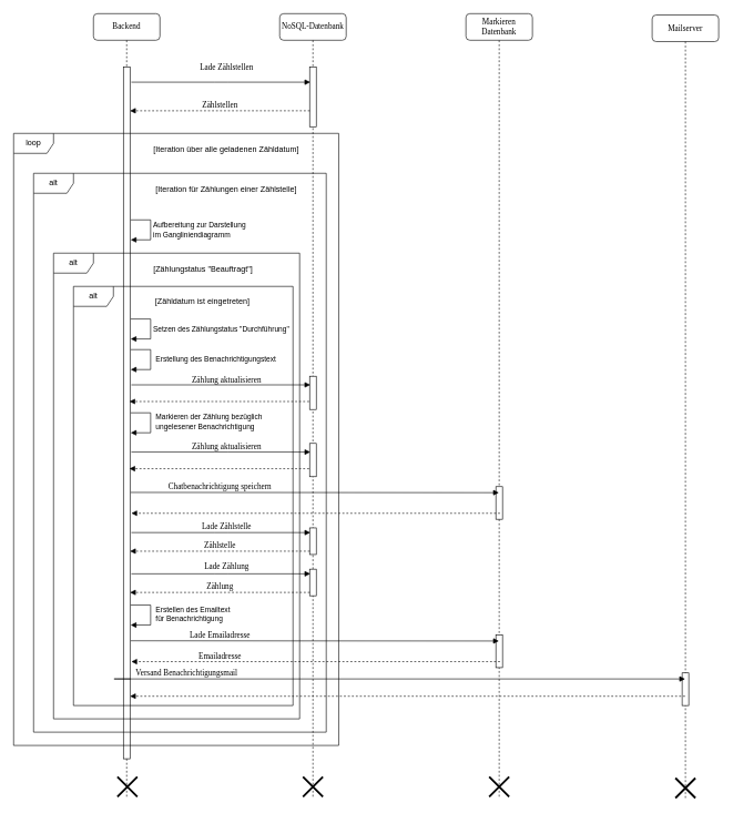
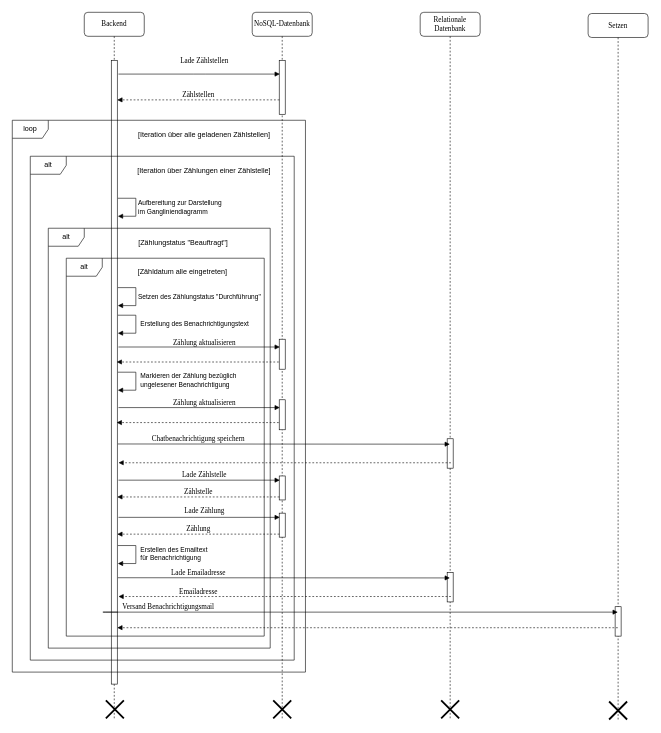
  <mxCell id="0" />
  <mxCell id="1" parent="0" />
  <mxCell id="2" value="Backend" style="shape=umlLifeline;perimeter=lifelinePerimeter;whiteSpace=wrap;html=1;container=1;collapsible=0;recursiveResize=0;outlineConnect=0;rounded=1;shadow=0;comic=0;labelBackgroundColor=none;strokeWidth=1;fontFamily=Verdana;fontSize=12;align=center;" parent="1" vertex="1"><mxGeometry x="140" y="20" width="100" height="1180" as="geometry" /></mxCell>
  <mxCell id="3" value="" style="html=1;points=[];perimeter=orthogonalPerimeter;rounded=0;shadow=0;comic=0;labelBackgroundColor=none;strokeWidth=1;fontFamily=Verdana;fontSize=12;align=center;" parent="2" vertex="1"><mxGeometry x="45" y="80" width="10" height="1040" as="geometry" /></mxCell>
  <mxCell id="4" value="" style="shape=umlDestroy;whiteSpace=wrap;html=1;strokeWidth=3;targetShapes=umlLifeline;" parent="2" vertex="1"><mxGeometry x="36" y="1147" width="30" height="30" as="geometry" /></mxCell>
  <mxCell id="5" value="NoSQL-Datenbank" style="shape=umlLifeline;perimeter=lifelinePerimeter;whiteSpace=wrap;html=1;container=1;collapsible=0;recursiveResize=0;outlineConnect=0;rounded=1;shadow=0;comic=0;labelBackgroundColor=none;strokeWidth=1;fontFamily=Verdana;fontSize=12;align=center;" parent="1" vertex="1"><mxGeometry x="420" y="20" width="100" height="1180" as="geometry" /></mxCell>
  <mxCell id="6" value="" style="shape=umlDestroy;whiteSpace=wrap;html=1;strokeWidth=3;targetShapes=umlLifeline;" parent="5" vertex="1"><mxGeometry x="35" y="1147" width="30" height="30" as="geometry" /></mxCell>
  <mxCell id="7" value="" style="html=1;points=[];perimeter=orthogonalPerimeter;rounded=0;shadow=0;comic=0;labelBackgroundColor=none;strokeWidth=1;fontFamily=Verdana;fontSize=12;align=center;" parent="5" vertex="1"><mxGeometry x="45" y="80" width="10" height="90" as="geometry" /></mxCell>
  <mxCell id="8" value="loop" style="shape=umlFrame;whiteSpace=wrap;html=1;pointerEvents=0;" parent="5" vertex="1"><mxGeometry x="-400" y="180" width="488.75" height="920" as="geometry" /></mxCell>
  <mxCell id="9" value="alt" style="shape=umlFrame;whiteSpace=wrap;html=1;pointerEvents=0;" parent="5" vertex="1"><mxGeometry x="-370" y="240" width="440" height="840" as="geometry" /></mxCell>
  <mxCell id="10" value="Aufbereitung zur Darstellung&lt;div&gt;im Gangliniendiagramm&lt;/div&gt;" style="html=1;align=left;spacingLeft=2;endArrow=block;rounded=0;edgeStyle=orthogonalEdgeStyle;curved=0;rounded=0;" parent="5" edge="1"><mxGeometry relative="1" as="geometry"><mxPoint x="-224" y="310" as="sourcePoint" /><Array as="points"><mxPoint x="-194" y="310" /><mxPoint x="-194" y="340" /></Array><mxPoint x="-224" y="340" as="targetPoint" /><mxPoint as="offset" /></mxGeometry></mxCell>
- <mxCell id="11" value="[Iteration über alle geladenen Zähldatum]" style="text;html=1;strokeColor=none;fillColor=none;align=center;verticalAlign=middle;whiteSpace=wrap;rounded=0;" parent="5" vertex="1"><mxGeometry x="-200" y="190" width="240" height="30" as="geometry" /></mxCell>
- <mxCell id="12" value="[Iteration für Zählungen einer Zählstelle]" style="text;html=1;strokeColor=none;fillColor=none;align=center;verticalAlign=middle;whiteSpace=wrap;rounded=0;" parent="5" vertex="1"><mxGeometry x="-195" y="250" width="230" height="30" as="geometry" /></mxCell>
+ <mxCell id="11" value="[Iteration über alle geladenen Zählstellen]" style="text;html=1;strokeColor=none;fillColor=none;align=center;verticalAlign=middle;whiteSpace=wrap;rounded=0;" parent="5" vertex="1"><mxGeometry x="-200" y="190" width="240" height="30" as="geometry" /></mxCell>
+ <mxCell id="12" value="[Iteration über Zählungen einer Zählstelle]" style="text;html=1;strokeColor=none;fillColor=none;align=center;verticalAlign=middle;whiteSpace=wrap;rounded=0;" parent="5" vertex="1"><mxGeometry x="-195" y="250" width="230" height="30" as="geometry" /></mxCell>
  <mxCell id="13" value="" style="html=1;points=[];perimeter=orthogonalPerimeter;rounded=0;shadow=0;comic=0;labelBackgroundColor=none;strokeWidth=1;fontFamily=Verdana;fontSize=12;align=center;" parent="5" vertex="1"><mxGeometry x="45" y="545" width="10" height="50" as="geometry" /></mxCell>
  <mxCell id="14" value="" style="html=1;points=[];perimeter=orthogonalPerimeter;rounded=0;shadow=0;comic=0;labelBackgroundColor=none;strokeWidth=1;fontFamily=Verdana;fontSize=12;align=center;" vertex="1" parent="5"><mxGeometry x="45" y="773" width="10" height="40" as="geometry" /></mxCell>
  <mxCell id="15" value="Lade Zählstellen" style="html=1;verticalAlign=bottom;endArrow=block;entryX=0;entryY=0;labelBackgroundColor=none;fontFamily=Verdana;fontSize=12;edgeStyle=elbowEdgeStyle;elbow=vertical;" parent="1" edge="1"><mxGeometry x="0.063" y="13" relative="1" as="geometry"><mxPoint x="197" y="123" as="sourcePoint" /><mxPoint as="offset" /><mxPoint x="466" y="123" as="targetPoint" /></mxGeometry></mxCell>
  <mxCell id="16" value="Zählstellen" style="html=1;verticalAlign=bottom;endArrow=block;labelBackgroundColor=none;fontFamily=Verdana;fontSize=12;edgeStyle=elbowEdgeStyle;elbow=vertical;exitX=0.925;exitY=0.55;exitDx=0;exitDy=0;exitPerimeter=0;dashed=1;" parent="1" edge="1"><mxGeometry x="-0.001" relative="1" as="geometry"><mxPoint x="465.25" y="165.97" as="sourcePoint" /><mxPoint as="offset" /><mxPoint x="195" y="165.97" as="targetPoint" /></mxGeometry></mxCell>
  <mxCell id="17" value="alt" style="shape=umlFrame;whiteSpace=wrap;html=1;pointerEvents=0;" parent="1" vertex="1"><mxGeometry x="80" y="380" width="370" height="700" as="geometry" /></mxCell>
  <mxCell id="18" value="[Zählungstatus &quot;Beauftragt&quot;]" style="text;html=1;strokeColor=none;fillColor=none;align=center;verticalAlign=middle;whiteSpace=wrap;rounded=0;" parent="1" vertex="1"><mxGeometry x="200" y="390" width="210" height="30" as="geometry" /></mxCell>
  <mxCell id="19" value="alt" style="shape=umlFrame;whiteSpace=wrap;html=1;pointerEvents=0;" parent="1" vertex="1"><mxGeometry x="110" y="430" width="330" height="630" as="geometry" /></mxCell>
- <mxCell id="20" value="[Zähldatum ist eingetreten]" style="text;html=1;strokeColor=none;fillColor=none;align=center;verticalAlign=middle;whiteSpace=wrap;rounded=0;" parent="1" vertex="1"><mxGeometry x="199" y="438" width="210" height="30" as="geometry" /></mxCell>
+ <mxCell id="20" value="[Zähldatum alle eingetreten]" style="text;html=1;strokeColor=none;fillColor=none;align=center;verticalAlign=middle;whiteSpace=wrap;rounded=0;" parent="1" vertex="1"><mxGeometry x="199" y="438" width="210" height="30" as="geometry" /></mxCell>
  <mxCell id="21" value="Setzen des Zählungstatus &quot;Durchführung&quot;" style="html=1;align=left;spacingLeft=2;endArrow=block;rounded=0;edgeStyle=orthogonalEdgeStyle;curved=0;rounded=0;" parent="1" edge="1"><mxGeometry relative="1" as="geometry"><mxPoint x="196" y="479" as="sourcePoint" /><Array as="points"><mxPoint x="226" y="479" /><mxPoint x="226" y="509" /></Array><mxPoint x="196" y="509" as="targetPoint" /><mxPoint as="offset" /></mxGeometry></mxCell>
  <mxCell id="22" value="Zählung aktualisieren" style="html=1;verticalAlign=bottom;endArrow=block;entryX=0;entryY=0;labelBackgroundColor=none;fontFamily=Verdana;fontSize=12;edgeStyle=elbowEdgeStyle;elbow=horizontal;" parent="1" edge="1"><mxGeometry x="0.063" y="-2" relative="1" as="geometry"><mxPoint x="197" y="578" as="sourcePoint" /><mxPoint as="offset" /><mxPoint x="466" y="578" as="targetPoint" /></mxGeometry></mxCell>
  <mxCell id="23" value="" style="html=1;verticalAlign=bottom;endArrow=block;labelBackgroundColor=none;fontFamily=Verdana;fontSize=12;edgeStyle=elbowEdgeStyle;elbow=vertical;exitX=0.925;exitY=0.55;exitDx=0;exitDy=0;exitPerimeter=0;dashed=1;" parent="1" edge="1"><mxGeometry x="-0.001" relative="1" as="geometry"><mxPoint x="464.25" y="603" as="sourcePoint" /><mxPoint as="offset" /><mxPoint x="194" y="603" as="targetPoint" /></mxGeometry></mxCell>
- <mxCell id="24" value="Markieren&lt;div&gt;Datenbank&lt;/div&gt;" style="shape=umlLifeline;perimeter=lifelinePerimeter;whiteSpace=wrap;html=1;container=1;collapsible=0;recursiveResize=0;outlineConnect=0;rounded=1;shadow=0;comic=0;labelBackgroundColor=none;strokeWidth=1;fontFamily=Verdana;fontSize=12;align=center;" vertex="1" parent="1"><mxGeometry x="700" y="20" width="100" height="1180" as="geometry" /></mxCell>
+ <mxCell id="24" value="Relationale&lt;div&gt;Datenbank&lt;/div&gt;" style="shape=umlLifeline;perimeter=lifelinePerimeter;whiteSpace=wrap;html=1;container=1;collapsible=0;recursiveResize=0;outlineConnect=0;rounded=1;shadow=0;comic=0;labelBackgroundColor=none;strokeWidth=1;fontFamily=Verdana;fontSize=12;align=center;" vertex="1" parent="1"><mxGeometry x="700" y="20" width="100" height="1180" as="geometry" /></mxCell>
  <mxCell id="25" value="" style="shape=umlDestroy;whiteSpace=wrap;html=1;strokeWidth=3;targetShapes=umlLifeline;" vertex="1" parent="24"><mxGeometry x="35" y="1147" width="30" height="30" as="geometry" /></mxCell>
  <mxCell id="26" value="" style="html=1;points=[];perimeter=orthogonalPerimeter;rounded=0;shadow=0;comic=0;labelBackgroundColor=none;strokeWidth=1;fontFamily=Verdana;fontSize=12;align=center;" vertex="1" parent="24"><mxGeometry x="45" y="711" width="10" height="49" as="geometry" /></mxCell>
  <mxCell id="27" value="Erstellung des Benachrichtigungstext" style="html=1;align=left;spacingLeft=2;endArrow=block;rounded=0;edgeStyle=orthogonalEdgeStyle;curved=0;rounded=0;" edge="1" parent="1"><mxGeometry x="-0.022" y="4" relative="1" as="geometry"><mxPoint x="196" y="525" as="sourcePoint" /><Array as="points"><mxPoint x="226" y="525" /><mxPoint x="226" y="555" /></Array><mxPoint x="196" y="555" as="targetPoint" /><mxPoint as="offset" /></mxGeometry></mxCell>
  <mxCell id="28" value="Chatbenachrichtigung speichern" style="html=1;verticalAlign=bottom;endArrow=block;labelBackgroundColor=none;fontFamily=Verdana;fontSize=12;edgeStyle=elbowEdgeStyle;elbow=vertical;exitX=1.1;exitY=0.746;exitDx=0;exitDy=0;exitPerimeter=0;" edge="1" parent="1"><mxGeometry x="-0.516" y="-1" relative="1" as="geometry"><mxPoint x="196" y="739.66" as="sourcePoint" /><mxPoint as="offset" /><mxPoint x="749.5" y="740" as="targetPoint" /></mxGeometry></mxCell>
  <mxCell id="29" value="" style="html=1;verticalAlign=bottom;endArrow=block;labelBackgroundColor=none;fontFamily=Verdana;fontSize=12;edgeStyle=elbowEdgeStyle;elbow=vertical;exitX=0.925;exitY=0.55;exitDx=0;exitDy=0;exitPerimeter=0;dashed=1;entryX=1.1;entryY=0.79;entryDx=0;entryDy=0;entryPerimeter=0;" edge="1" parent="1"><mxGeometry x="-0.001" relative="1" as="geometry"><mxPoint x="751.25" y="771" as="sourcePoint" /><mxPoint as="offset" /><mxPoint x="197" y="771.9" as="targetPoint" /></mxGeometry></mxCell>
  <mxCell id="30" value="Markieren der Zählung bezüglich&amp;nbsp;&lt;div&gt;ungelesener Benachrichtigung&lt;/div&gt;" style="html=1;align=left;spacingLeft=2;endArrow=block;rounded=0;edgeStyle=orthogonalEdgeStyle;curved=0;rounded=0;" edge="1" parent="1"><mxGeometry x="-0.022" y="4" relative="1" as="geometry"><mxPoint x="196" y="620" as="sourcePoint" /><Array as="points"><mxPoint x="226" y="620" /><mxPoint x="226" y="650" /></Array><mxPoint x="196" y="650" as="targetPoint" /><mxPoint as="offset" /></mxGeometry></mxCell>
- <mxCell id="31" value="Mailserver" style="shape=umlLifeline;perimeter=lifelinePerimeter;whiteSpace=wrap;html=1;container=1;collapsible=0;recursiveResize=0;outlineConnect=0;rounded=1;shadow=0;comic=0;labelBackgroundColor=none;strokeWidth=1;fontFamily=Verdana;fontSize=12;align=center;" vertex="1" parent="1"><mxGeometry x="980" y="22" width="100" height="1178" as="geometry" /></mxCell>
+ <mxCell id="31" value="Setzen" style="shape=umlLifeline;perimeter=lifelinePerimeter;whiteSpace=wrap;html=1;container=1;collapsible=0;recursiveResize=0;outlineConnect=0;rounded=1;shadow=0;comic=0;labelBackgroundColor=none;strokeWidth=1;fontFamily=Verdana;fontSize=12;align=center;" vertex="1" parent="1"><mxGeometry x="980" y="22" width="100" height="1178" as="geometry" /></mxCell>
  <mxCell id="32" value="" style="shape=umlDestroy;whiteSpace=wrap;html=1;strokeWidth=3;targetShapes=umlLifeline;" vertex="1" parent="31"><mxGeometry x="35" y="1147" width="30" height="30" as="geometry" /></mxCell>
  <mxCell id="33" value="" style="html=1;points=[];perimeter=orthogonalPerimeter;rounded=0;shadow=0;comic=0;labelBackgroundColor=none;strokeWidth=1;fontFamily=Verdana;fontSize=12;align=center;" vertex="1" parent="31"><mxGeometry x="45" y="989" width="10" height="49" as="geometry" /></mxCell>
  <mxCell id="34" value="Erstellen des Emailtext&lt;div&gt;für Benachrichtigung&lt;/div&gt;" style="html=1;align=left;spacingLeft=2;endArrow=block;rounded=0;edgeStyle=orthogonalEdgeStyle;curved=0;rounded=0;" edge="1" parent="1"><mxGeometry x="-0.022" y="4" relative="1" as="geometry"><mxPoint x="196" y="909" as="sourcePoint" /><Array as="points"><mxPoint x="226" y="909" /><mxPoint x="226" y="939" /></Array><mxPoint x="196" y="939" as="targetPoint" /><mxPoint as="offset" /></mxGeometry></mxCell>
  <mxCell id="35" value="" style="html=1;points=[];perimeter=orthogonalPerimeter;rounded=0;shadow=0;comic=0;labelBackgroundColor=none;strokeWidth=1;fontFamily=Verdana;fontSize=12;align=center;" vertex="1" parent="1"><mxGeometry x="465" y="666" width="10" height="50" as="geometry" /></mxCell>
  <mxCell id="36" value="Zählung aktualisieren" style="html=1;verticalAlign=bottom;endArrow=block;entryX=0;entryY=0;labelBackgroundColor=none;fontFamily=Verdana;fontSize=12;edgeStyle=elbowEdgeStyle;elbow=vertical;" edge="1" parent="1"><mxGeometry x="0.063" y="-2" relative="1" as="geometry"><mxPoint x="197" y="679" as="sourcePoint" /><mxPoint as="offset" /><mxPoint x="466" y="679" as="targetPoint" /></mxGeometry></mxCell>
  <mxCell id="37" value="" style="html=1;verticalAlign=bottom;endArrow=block;labelBackgroundColor=none;fontFamily=Verdana;fontSize=12;edgeStyle=elbowEdgeStyle;elbow=vertical;exitX=0.925;exitY=0.55;exitDx=0;exitDy=0;exitPerimeter=0;dashed=1;" edge="1" parent="1"><mxGeometry x="-0.001" relative="1" as="geometry"><mxPoint x="464.25" y="704" as="sourcePoint" /><mxPoint as="offset" /><mxPoint x="194" y="704" as="targetPoint" /></mxGeometry></mxCell>
  <mxCell id="38" value="Lade Zählstelle" style="html=1;verticalAlign=bottom;endArrow=block;entryX=0;entryY=0;labelBackgroundColor=none;fontFamily=Verdana;fontSize=12;edgeStyle=elbowEdgeStyle;elbow=vertical;" edge="1" parent="1"><mxGeometry x="0.063" y="-1" relative="1" as="geometry"><mxPoint x="197" y="800" as="sourcePoint" /><mxPoint as="offset" /><mxPoint x="466" y="800" as="targetPoint" /></mxGeometry></mxCell>
  <mxCell id="39" value="Zählstelle" style="html=1;verticalAlign=bottom;endArrow=block;labelBackgroundColor=none;fontFamily=Verdana;fontSize=12;edgeStyle=elbowEdgeStyle;elbow=vertical;exitX=0.925;exitY=0.55;exitDx=0;exitDy=0;exitPerimeter=0;dashed=1;" edge="1" parent="1"><mxGeometry x="-0.001" relative="1" as="geometry"><mxPoint x="465.25" y="827.97" as="sourcePoint" /><mxPoint as="offset" /><mxPoint x="195" y="827.97" as="targetPoint" /></mxGeometry></mxCell>
  <mxCell id="40" value="" style="html=1;points=[];perimeter=orthogonalPerimeter;rounded=0;shadow=0;comic=0;labelBackgroundColor=none;strokeWidth=1;fontFamily=Verdana;fontSize=12;align=center;" vertex="1" parent="1"><mxGeometry x="465" y="855" width="10" height="40" as="geometry" /></mxCell>
  <mxCell id="41" value="Lade Zählung" style="html=1;verticalAlign=bottom;endArrow=block;entryX=0;entryY=0;labelBackgroundColor=none;fontFamily=Verdana;fontSize=12;edgeStyle=elbowEdgeStyle;elbow=vertical;" edge="1" parent="1"><mxGeometry x="0.063" y="1" relative="1" as="geometry"><mxPoint x="197" y="862" as="sourcePoint" /><mxPoint as="offset" /><mxPoint x="466" y="862" as="targetPoint" /></mxGeometry></mxCell>
  <mxCell id="42" value="Zählung" style="html=1;verticalAlign=bottom;endArrow=block;labelBackgroundColor=none;fontFamily=Verdana;fontSize=12;edgeStyle=elbowEdgeStyle;elbow=vertical;exitX=0.925;exitY=0.55;exitDx=0;exitDy=0;exitPerimeter=0;dashed=1;" edge="1" parent="1"><mxGeometry x="-0.001" relative="1" as="geometry"><mxPoint x="465.25" y="889.97" as="sourcePoint" /><mxPoint as="offset" /><mxPoint x="195" y="889.97" as="targetPoint" /></mxGeometry></mxCell>
  <mxCell id="43" value="" style="html=1;points=[];perimeter=orthogonalPerimeter;rounded=0;shadow=0;comic=0;labelBackgroundColor=none;strokeWidth=1;fontFamily=Verdana;fontSize=12;align=center;" vertex="1" parent="1"><mxGeometry x="745" y="954" width="10" height="49" as="geometry" /></mxCell>
  <mxCell id="44" value="Lade Emailadresse" style="html=1;verticalAlign=bottom;endArrow=block;labelBackgroundColor=none;fontFamily=Verdana;fontSize=12;edgeStyle=elbowEdgeStyle;elbow=vertical;exitX=1.1;exitY=0.746;exitDx=0;exitDy=0;exitPerimeter=0;" edge="1" parent="1"><mxGeometry x="-0.516" y="-1" relative="1" as="geometry"><mxPoint x="196" y="962.66" as="sourcePoint" /><mxPoint as="offset" /><mxPoint x="749.5" y="963" as="targetPoint" /></mxGeometry></mxCell>
  <mxCell id="45" value="Emailadresse" style="html=1;verticalAlign=bottom;endArrow=block;labelBackgroundColor=none;fontFamily=Verdana;fontSize=12;edgeStyle=elbowEdgeStyle;elbow=vertical;exitX=0.925;exitY=0.55;exitDx=0;exitDy=0;exitPerimeter=0;dashed=1;entryX=1.1;entryY=0.79;entryDx=0;entryDy=0;entryPerimeter=0;" edge="1" parent="1"><mxGeometry x="0.518" y="1" relative="1" as="geometry"><mxPoint x="751.25" y="994" as="sourcePoint" /><mxPoint as="offset" /><mxPoint x="197" y="994.9" as="targetPoint" /></mxGeometry></mxCell>
  <mxCell id="46" value="Versand Benachrichtigungsmail" style="html=1;verticalAlign=bottom;endArrow=block;labelBackgroundColor=none;fontFamily=Verdana;fontSize=12;edgeStyle=elbowEdgeStyle;elbow=vertical;exitX=1.1;exitY=0.746;exitDx=0;exitDy=0;exitPerimeter=0;" edge="1" parent="1" target="31"><mxGeometry x="-0.678" relative="1" as="geometry"><mxPoint x="196" y="1020" as="sourcePoint" /><mxPoint as="offset" /><mxPoint x="995.5" y="1020" as="targetPoint" /><Array as="points"><mxPoint x="166" y="1020" /></Array></mxGeometry></mxCell>
  <mxCell id="47" value="" style="html=1;verticalAlign=bottom;endArrow=block;labelBackgroundColor=none;fontFamily=Verdana;fontSize=12;edgeStyle=elbowEdgeStyle;elbow=vertical;dashed=1;entryX=1.1;entryY=0.79;entryDx=0;entryDy=0;entryPerimeter=0;" edge="1" parent="1" source="31"><mxGeometry x="0.518" y="1" relative="1" as="geometry"><mxPoint x="749.25" y="1045" as="sourcePoint" /><mxPoint as="offset" /><mxPoint x="195" y="1045.9" as="targetPoint" /></mxGeometry></mxCell>
